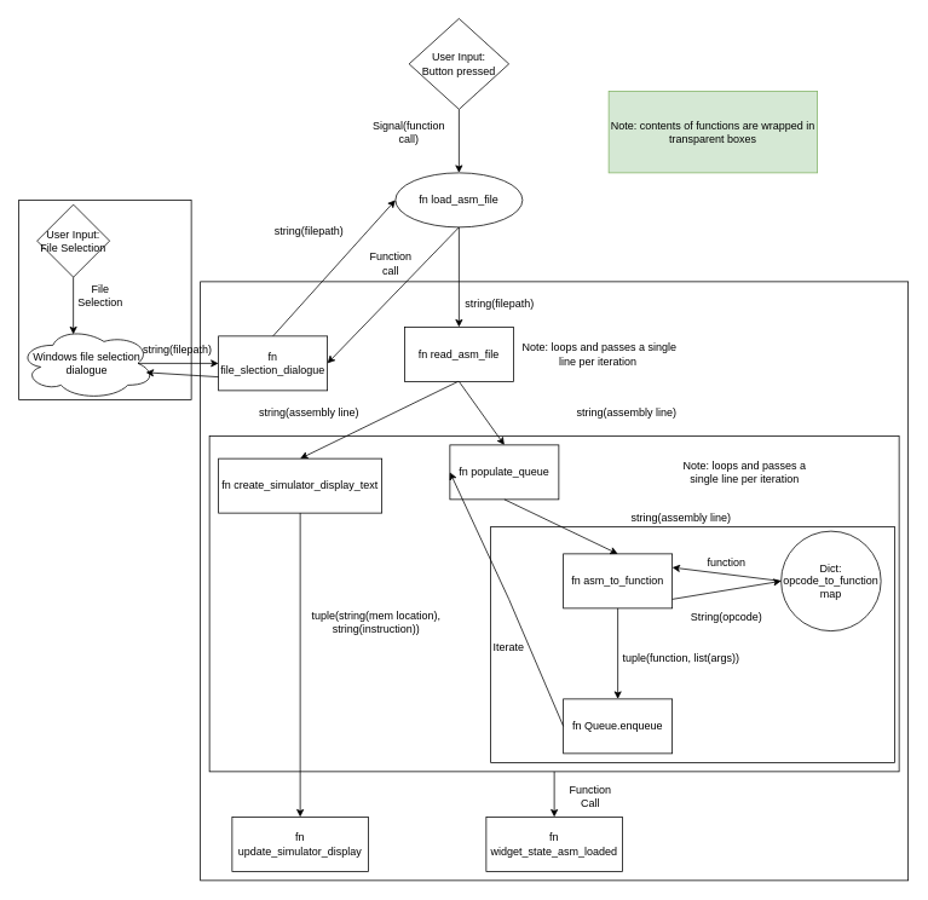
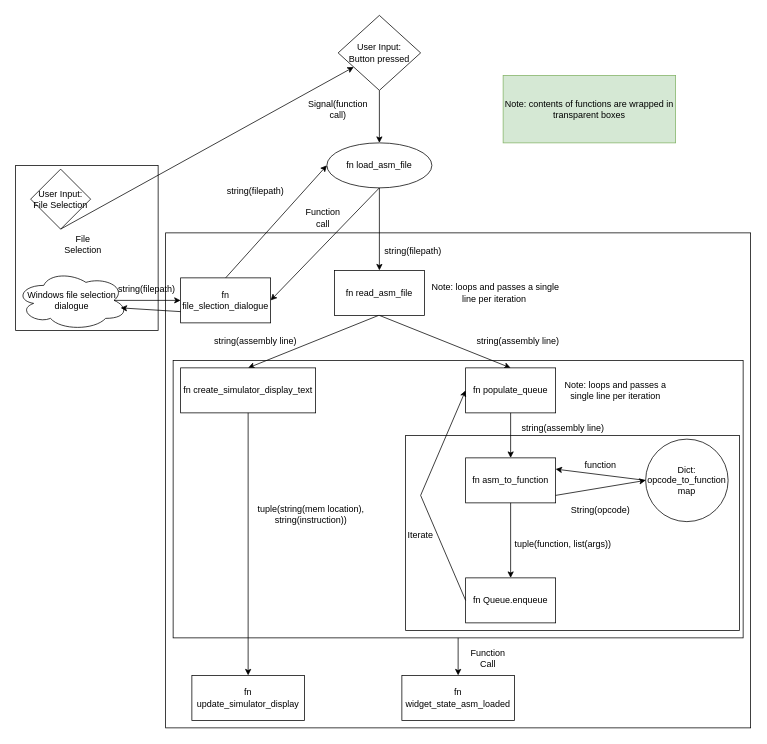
  <mxCell id="0" />
  <mxCell id="1" parent="0" />
  <mxCell id="2" value="fn read_asm_file" style="rounded=0;whiteSpace=wrap;html=1;" vertex="1" parent="1"><mxGeometry x="445" y="360" width="120" height="60" as="geometry" /></mxCell>
  <mxCell id="3" value="fn load_asm_file" style="ellipse;whiteSpace=wrap;html=1;" vertex="1" parent="1"><mxGeometry x="435" y="190" width="140" height="60" as="geometry" /></mxCell>
  <mxCell id="4" value="" style="endArrow=classic;html=1;rounded=0;exitX=0.5;exitY=1;exitDx=0;exitDy=0;entryX=0.5;entryY=0;entryDx=0;entryDy=0;" edge="1" parent="1" source="31" target="3"><mxGeometry width="50" height="50" relative="1" as="geometry"><mxPoint x="510" y="200" as="sourcePoint" /><mxPoint x="510" y="250" as="targetPoint" /></mxGeometry></mxCell>
  <mxCell id="5" value="" style="endArrow=classic;html=1;rounded=0;exitX=0.5;exitY=1;exitDx=0;exitDy=0;entryX=0.5;entryY=0;entryDx=0;entryDy=0;" edge="1" parent="1" source="3" target="2"><mxGeometry width="50" height="50" relative="1" as="geometry"><mxPoint x="410" y="450" as="sourcePoint" /><mxPoint x="530" y="410" as="targetPoint" /></mxGeometry></mxCell>
  <mxCell id="6" value="" style="endArrow=classic;html=1;rounded=0;exitX=0.5;exitY=1;exitDx=0;exitDy=0;entryX=0.5;entryY=0;entryDx=0;entryDy=0;" edge="1" parent="1" target="8"><mxGeometry width="50" height="50" relative="1" as="geometry"><mxPoint x="504" y="420" as="sourcePoint" /><mxPoint x="350" y="480" as="targetPoint" /></mxGeometry></mxCell>
  <mxCell id="7" value="" style="endArrow=classic;html=1;rounded=0;exitX=0.5;exitY=1;exitDx=0;exitDy=0;entryX=0.5;entryY=0;entryDx=0;entryDy=0;" edge="1" parent="1" source="2" target="9"><mxGeometry width="50" height="50" relative="1" as="geometry"><mxPoint x="520" y="430" as="sourcePoint" /><mxPoint x="650" y="480" as="targetPoint" /></mxGeometry></mxCell>
- <mxCell id="8" value="fn create_simulator_display_text" style="rounded=0;whiteSpace=wrap;html=1;" vertex="1" parent="1"><mxGeometry x="240" y="505" width="180" height="60" as="geometry" /></mxCell>
- <mxCell id="9" value="fn populate_queue" style="rounded=0;whiteSpace=wrap;html=1;" vertex="1" parent="1"><mxGeometry x="495" y="490" width="120" height="60" as="geometry" /></mxCell>
+ <mxCell id="8" value="fn create_simulator_display_text" style="rounded=0;whiteSpace=wrap;html=1;" vertex="1" parent="1"><mxGeometry x="240" y="490" width="180" height="60" as="geometry" /></mxCell>
+ <mxCell id="9" value="fn populate_queue" style="rounded=0;whiteSpace=wrap;html=1;" vertex="1" parent="1"><mxGeometry x="620" y="490" width="120" height="60" as="geometry" /></mxCell>
  <mxCell id="10" value="string(filepath)" style="text;html=1;align=center;verticalAlign=middle;whiteSpace=wrap;rounded=0;" vertex="1" parent="1"><mxGeometry x="520" y="320" width="60" height="30" as="geometry" /></mxCell>
  <mxCell id="11" value="Signal(function call)" style="text;html=1;align=center;verticalAlign=middle;whiteSpace=wrap;rounded=0;" vertex="1" parent="1"><mxGeometry x="420" y="130" width="60" height="30" as="geometry" /></mxCell>
  <mxCell id="12" value="File Selection" style="text;html=1;align=center;verticalAlign=middle;whiteSpace=wrap;rounded=0;" vertex="1" parent="1"><mxGeometry x="80" y="310" width="60" height="30" as="geometry" /></mxCell>
  <mxCell id="13" value="string(filepath)" style="text;html=1;align=center;verticalAlign=middle;whiteSpace=wrap;rounded=0;" vertex="1" parent="1"><mxGeometry x="275" y="240" width="130" height="30" as="geometry" /></mxCell>
  <mxCell id="14" value="Note: loops and passes a single line per iteration&amp;nbsp;" style="text;html=1;align=center;verticalAlign=middle;whiteSpace=wrap;rounded=0;" vertex="1" parent="1"><mxGeometry x="570" y="375" width="180" height="30" as="geometry" /></mxCell>
  <mxCell id="15" value="fn asm_to_function" style="rounded=0;whiteSpace=wrap;html=1;" vertex="1" parent="1"><mxGeometry x="620" y="610" width="120" height="60" as="geometry" /></mxCell>
  <mxCell id="16" value="Note: loops and passes a single line per iteration" style="text;html=1;align=center;verticalAlign=middle;whiteSpace=wrap;rounded=0;" vertex="1" parent="1"><mxGeometry x="750" y="505" width="140" height="30" as="geometry" /></mxCell>
  <mxCell id="17" value="string(assembly line)" style="text;html=1;align=center;verticalAlign=middle;whiteSpace=wrap;rounded=0;" vertex="1" parent="1"><mxGeometry x="620" y="440" width="140" height="30" as="geometry" /></mxCell>
  <mxCell id="18" value="string(assembly line)" style="text;html=1;align=center;verticalAlign=middle;whiteSpace=wrap;rounded=0;" vertex="1" parent="1"><mxGeometry x="270" y="440" width="140" height="30" as="geometry" /></mxCell>
  <mxCell id="19" value="" style="endArrow=classic;html=1;rounded=0;exitX=0.5;exitY=1;exitDx=0;exitDy=0;entryX=0.5;entryY=0;entryDx=0;entryDy=0;" edge="1" parent="1" source="9" target="15"><mxGeometry width="50" height="50" relative="1" as="geometry"><mxPoint x="480" y="560" as="sourcePoint" /><mxPoint x="530" y="510" as="targetPoint" /></mxGeometry></mxCell>
  <mxCell id="20" value="Dict:&lt;br&gt;opcode_to_function map" style="ellipse;whiteSpace=wrap;html=1;aspect=fixed;" vertex="1" parent="1"><mxGeometry x="860" y="585" width="110" height="110" as="geometry" /></mxCell>
  <mxCell id="21" value="" style="endArrow=classic;html=1;rounded=0;exitX=0;exitY=0.5;exitDx=0;exitDy=0;entryX=1;entryY=0.25;entryDx=0;entryDy=0;" edge="1" parent="1" source="20" target="15"><mxGeometry width="50" height="50" relative="1" as="geometry"><mxPoint x="480" y="560" as="sourcePoint" /><mxPoint x="530" y="510" as="targetPoint" /></mxGeometry></mxCell>
  <mxCell id="22" value="" style="endArrow=classic;html=1;rounded=0;entryX=0;entryY=0.5;entryDx=0;entryDy=0;" edge="1" parent="1" target="20"><mxGeometry width="50" height="50" relative="1" as="geometry"><mxPoint x="740" y="660" as="sourcePoint" /><mxPoint x="790" y="610" as="targetPoint" /></mxGeometry></mxCell>
  <mxCell id="23" value="String(opcode)" style="text;html=1;align=center;verticalAlign=middle;whiteSpace=wrap;rounded=0;" vertex="1" parent="1"><mxGeometry x="770" y="665" width="60" height="30" as="geometry" /></mxCell>
  <mxCell id="24" value="function" style="text;html=1;align=center;verticalAlign=middle;whiteSpace=wrap;rounded=0;" vertex="1" parent="1"><mxGeometry x="760" y="605" width="80" height="30" as="geometry" /></mxCell>
  <mxCell id="25" value="" style="endArrow=classic;html=1;rounded=0;exitX=0.5;exitY=1;exitDx=0;exitDy=0;entryX=0.5;entryY=0;entryDx=0;entryDy=0;" edge="1" parent="1" source="15" target="27"><mxGeometry width="50" height="50" relative="1" as="geometry"><mxPoint x="480" y="560" as="sourcePoint" /><mxPoint x="680" y="730" as="targetPoint" /></mxGeometry></mxCell>
  <mxCell id="26" value="string(assembly line)" style="text;html=1;align=center;verticalAlign=middle;whiteSpace=wrap;rounded=0;" vertex="1" parent="1"><mxGeometry x="670" y="555" width="160" height="30" as="geometry" /></mxCell>
  <mxCell id="27" value="fn Queue.enqueue" style="rounded=0;whiteSpace=wrap;html=1;" vertex="1" parent="1"><mxGeometry x="620" y="770" width="120" height="60" as="geometry" /></mxCell>
  <mxCell id="28" value="tuple(function, list(args))" style="text;html=1;align=center;verticalAlign=middle;whiteSpace=wrap;rounded=0;" vertex="1" parent="1"><mxGeometry x="660" y="710" width="180" height="30" as="geometry" /></mxCell>
  <mxCell id="29" value="" style="endArrow=classic;html=1;rounded=0;exitX=0;exitY=0.5;exitDx=0;exitDy=0;entryX=0;entryY=0.5;entryDx=0;entryDy=0;" edge="1" parent="1" source="27" target="9"><mxGeometry width="50" height="50" relative="1" as="geometry"><mxPoint x="480" y="560" as="sourcePoint" /><mxPoint x="530" y="510" as="targetPoint" /><Array as="points"><mxPoint x="560" y="660" /></Array></mxGeometry></mxCell>
  <mxCell id="30" value="fn widget_state_asm_loaded" style="rounded=0;whiteSpace=wrap;html=1;" vertex="1" parent="1"><mxGeometry x="535" y="900" width="150" height="60" as="geometry" /></mxCell>
  <mxCell id="31" value="User Input:&lt;br&gt;Button pressed" style="rhombus;whiteSpace=wrap;html=1;" vertex="1" parent="1"><mxGeometry x="450" y="20" width="110" height="100" as="geometry" /></mxCell>
  <mxCell id="32" value="" style="rounded=0;whiteSpace=wrap;html=1;fill=false;fillColor=none;" vertex="1" parent="1"><mxGeometry x="540" y="580" width="445" height="260" as="geometry" /></mxCell>
  <mxCell id="33" value="Iterate" style="text;html=1;align=center;verticalAlign=middle;whiteSpace=wrap;rounded=0;" vertex="1" parent="1"><mxGeometry x="530" y="697.5" width="60" height="30" as="geometry" /></mxCell>
  <mxCell id="34" style="edgeStyle=orthogonalEdgeStyle;rounded=0;orthogonalLoop=1;jettySize=auto;html=1;exitX=0.5;exitY=1;exitDx=0;exitDy=0;entryX=0.5;entryY=0;entryDx=0;entryDy=0;" edge="1" parent="1" source="35" target="30"><mxGeometry relative="1" as="geometry" /></mxCell>
  <mxCell id="35" value="" style="rounded=0;whiteSpace=wrap;html=1;fillColor=none;" vertex="1" parent="1"><mxGeometry x="230" y="480" width="760" height="370" as="geometry" /></mxCell>
  <mxCell id="36" value="" style="endArrow=classic;html=1;rounded=0;exitX=0.5;exitY=1;exitDx=0;exitDy=0;" edge="1" parent="1" source="8"><mxGeometry width="50" height="50" relative="1" as="geometry"><mxPoint x="390" y="710" as="sourcePoint" /><mxPoint x="330" y="900" as="targetPoint" /></mxGeometry></mxCell>
  <mxCell id="37" value="fn update_simulator_display" style="rounded=0;whiteSpace=wrap;html=1;" vertex="1" parent="1"><mxGeometry x="255" y="900" width="150" height="60" as="geometry" /></mxCell>
  <mxCell id="38" value="tuple(string(mem location), string(instruction))" style="text;html=1;align=center;verticalAlign=middle;whiteSpace=wrap;rounded=0;" vertex="1" parent="1"><mxGeometry x="334" y="670" width="160" height="30" as="geometry" /></mxCell>
  <mxCell id="39" value="" style="rounded=0;whiteSpace=wrap;html=1;fillColor=none;" vertex="1" parent="1"><mxGeometry x="220" y="310" width="780" height="660" as="geometry" /></mxCell>
  <mxCell id="40" value="Function Call&lt;div&gt;&lt;br/&gt;&lt;/div&gt;" style="text;html=1;align=center;verticalAlign=middle;whiteSpace=wrap;rounded=0;" vertex="1" parent="1"><mxGeometry x="620" y="870" width="60" height="30" as="geometry" /></mxCell>
  <mxCell id="41" value="" style="endArrow=classic;html=1;rounded=0;exitX=0.5;exitY=1;exitDx=0;exitDy=0;entryX=1;entryY=0.5;entryDx=0;entryDy=0;" edge="1" parent="1" source="3" target="45"><mxGeometry width="50" height="50" relative="1" as="geometry"><mxPoint x="390" y="360" as="sourcePoint" /><mxPoint x="368.75" y="390" as="targetPoint" /></mxGeometry></mxCell>
  <mxCell id="42" value="" style="endArrow=classic;html=1;rounded=0;exitX=0.5;exitY=0;exitDx=0;exitDy=0;entryX=0;entryY=0.5;entryDx=0;entryDy=0;" edge="1" parent="1" source="45" target="3"><mxGeometry width="50" height="50" relative="1" as="geometry"><mxPoint x="326.25" y="366" as="sourcePoint" /><mxPoint x="440" y="310" as="targetPoint" /></mxGeometry></mxCell>
  <mxCell id="43" value="User Input:&lt;br&gt;File Selection" style="rhombus;whiteSpace=wrap;html=1;" vertex="1" parent="1"><mxGeometry x="40" y="225" width="80" height="80" as="geometry" /></mxCell>
  <mxCell id="44" value="Function call" style="text;html=1;align=center;verticalAlign=middle;whiteSpace=wrap;rounded=0;" vertex="1" parent="1"><mxGeometry x="400" y="275" width="60" height="30" as="geometry" /></mxCell>
  <mxCell id="45" value="fn file_slection_dialogue" style="rounded=0;whiteSpace=wrap;html=1;" vertex="1" parent="1"><mxGeometry x="240" y="370" width="120" height="60" as="geometry" /></mxCell>
  <mxCell id="46" value="Windows file selection dialogue" style="ellipse;shape=cloud;whiteSpace=wrap;html=1;" vertex="1" parent="1"><mxGeometry x="20" y="360" width="150" height="80" as="geometry" /></mxCell>
- <mxCell id="47" value="" style="endArrow=classic;html=1;rounded=0;exitX=0.5;exitY=1;exitDx=0;exitDy=0;entryX=0.4;entryY=0.1;entryDx=0;entryDy=0;entryPerimeter=0;" edge="1" parent="1" source="43" target="46"><mxGeometry width="50" height="50" relative="1" as="geometry"><mxPoint x="390" y="480" as="sourcePoint" /><mxPoint x="440" y="430" as="targetPoint" /></mxGeometry></mxCell>
+ <mxCell id="47" value="" style="endArrow=classic;html=1;rounded=0;exitX=0.5;exitY=1;exitDx=0;exitDy=0;" edge="1" parent="1" source="43" target="31"><mxGeometry width="50" height="50" relative="1" as="geometry"><mxPoint x="390" y="480" as="sourcePoint" /><mxPoint x="440" y="430" as="targetPoint" /></mxGeometry></mxCell>
  <mxCell id="48" value="" style="endArrow=classic;html=1;rounded=0;exitX=0.875;exitY=0.5;exitDx=0;exitDy=0;exitPerimeter=0;entryX=0;entryY=0.5;entryDx=0;entryDy=0;" edge="1" parent="1" source="46" target="45"><mxGeometry width="50" height="50" relative="1" as="geometry"><mxPoint x="390" y="480" as="sourcePoint" /><mxPoint x="210" y="330" as="targetPoint" /></mxGeometry></mxCell>
  <mxCell id="49" value="string(filepath)" style="text;html=1;align=center;verticalAlign=middle;whiteSpace=wrap;rounded=0;" vertex="1" parent="1"><mxGeometry x="130" y="370" width="130" height="30" as="geometry" /></mxCell>
  <mxCell id="50" value="" style="rounded=0;whiteSpace=wrap;html=1;fillColor=none;" vertex="1" parent="1"><mxGeometry x="20" y="220" width="190" height="220" as="geometry" /></mxCell>
  <mxCell id="51" value="Note: contents of functions are wrapped in transparent boxes" style="text;html=1;align=center;verticalAlign=middle;whiteSpace=wrap;rounded=0;fillColor=#d5e8d4;strokeColor=#82b366;" vertex="1" parent="1"><mxGeometry x="670" y="100" width="230" height="90" as="geometry" /></mxCell>
  <mxCell id="52" value="" style="endArrow=classic;html=1;rounded=0;exitX=0;exitY=0.75;exitDx=0;exitDy=0;" edge="1" parent="1" source="45"><mxGeometry width="50" height="50" relative="1" as="geometry"><mxPoint x="390" y="430" as="sourcePoint" /><mxPoint x="160" y="410" as="targetPoint" /></mxGeometry></mxCell>
